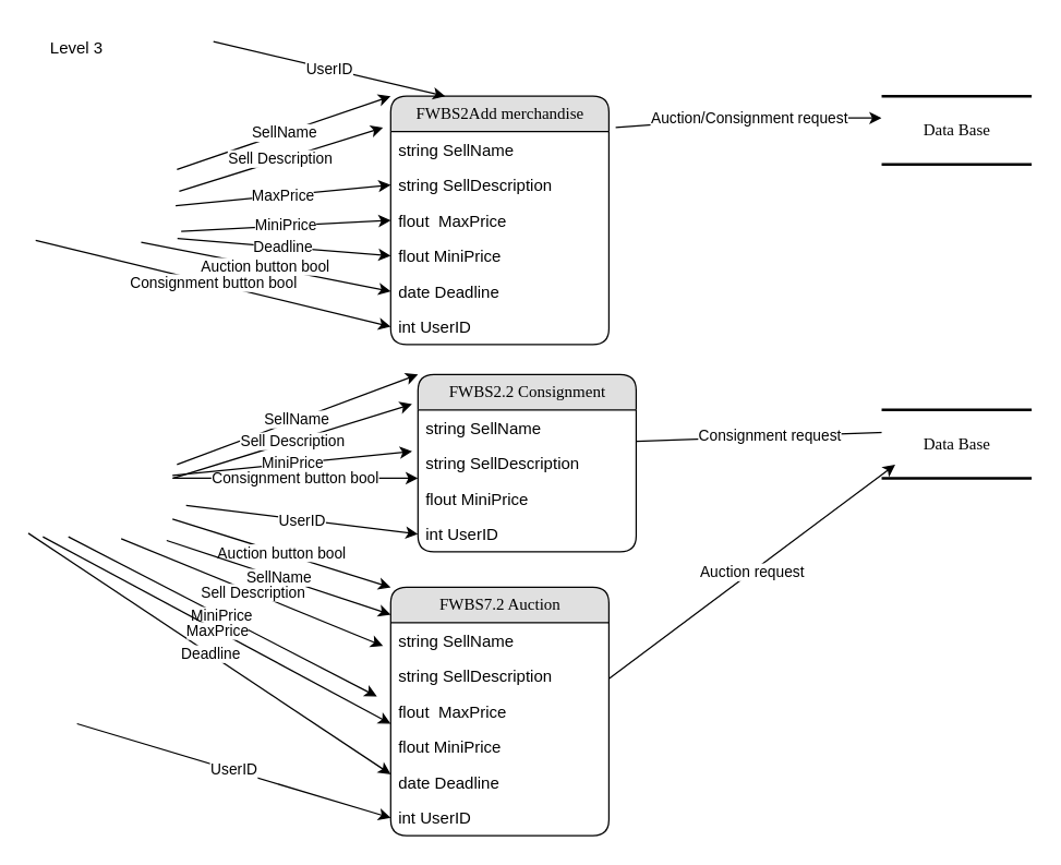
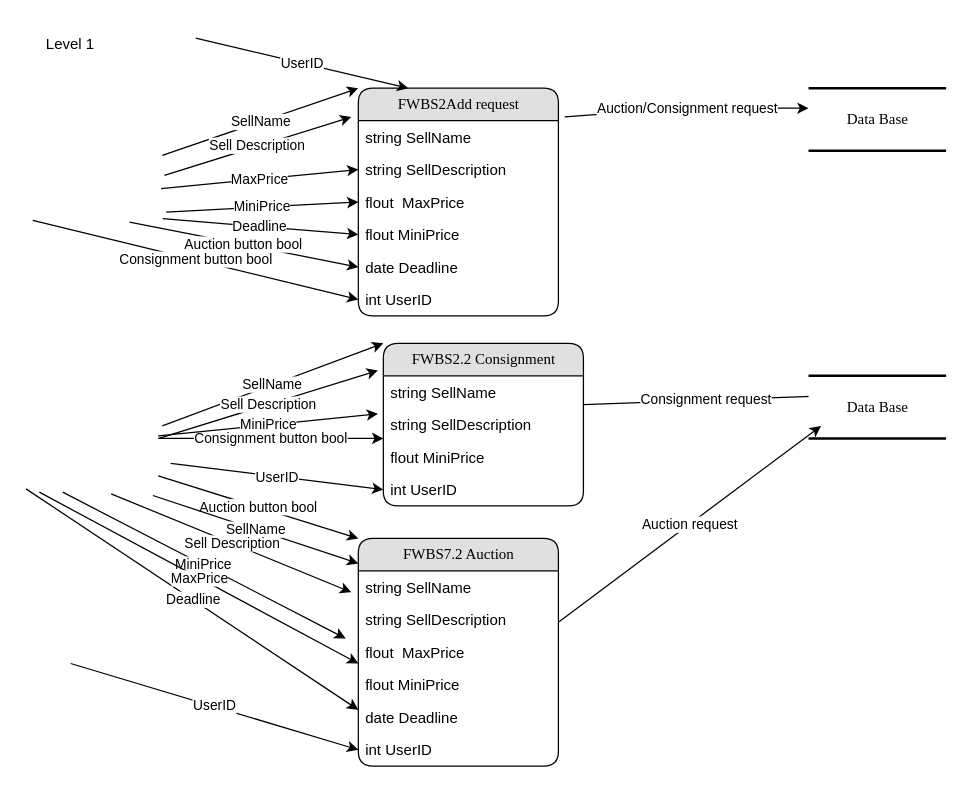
  <mxCell id="0" />
  <mxCell id="1" parent="0" />
- <mxCell id="2" value="FWBS2Add merchandise" style="swimlane;html=1;fontStyle=0;childLayout=stackLayout;horizontal=1;startSize=26;fillColor=#e0e0e0;horizontalStack=0;resizeParent=1;resizeLast=0;collapsible=1;marginBottom=0;swimlaneFillColor=#ffffff;align=center;rounded=1;shadow=0;comic=0;labelBackgroundColor=none;strokeWidth=1;fontFamily=Verdana;fontSize=12" parent="1" vertex="1"><mxGeometry x="286" y="70" width="160" height="182" as="geometry" /></mxCell>
+ <mxCell id="2" value="FWBS2Add request" style="swimlane;html=1;fontStyle=0;childLayout=stackLayout;horizontal=1;startSize=26;fillColor=#e0e0e0;horizontalStack=0;resizeParent=1;resizeLast=0;collapsible=1;marginBottom=0;swimlaneFillColor=#ffffff;align=center;rounded=1;shadow=0;comic=0;labelBackgroundColor=none;strokeWidth=1;fontFamily=Verdana;fontSize=12" parent="1" vertex="1"><mxGeometry x="286" y="70" width="160" height="182" as="geometry" /></mxCell>
  <mxCell id="3" value="string SellName" style="text;html=1;strokeColor=none;fillColor=none;spacingLeft=4;spacingRight=4;whiteSpace=wrap;overflow=hidden;rotatable=0;points=[[0,0.5],[1,0.5]];portConstraint=eastwest;" parent="2" vertex="1"><mxGeometry y="26" width="160" height="26" as="geometry" /></mxCell>
  <mxCell id="4" value="string SellDescription" style="text;html=1;strokeColor=none;fillColor=none;spacingLeft=4;spacingRight=4;whiteSpace=wrap;overflow=hidden;rotatable=0;points=[[0,0.5],[1,0.5]];portConstraint=eastwest;" parent="2" vertex="1"><mxGeometry y="52" width="160" height="26" as="geometry" /></mxCell>
  <mxCell id="5" value="flout&amp;nbsp; MaxPrice" style="text;html=1;strokeColor=none;fillColor=none;spacingLeft=4;spacingRight=4;whiteSpace=wrap;overflow=hidden;rotatable=0;points=[[0,0.5],[1,0.5]];portConstraint=eastwest;" parent="2" vertex="1"><mxGeometry y="78" width="160" height="26" as="geometry" /></mxCell>
  <mxCell id="6" value="flout MiniPrice" style="text;html=1;strokeColor=none;fillColor=none;spacingLeft=4;spacingRight=4;whiteSpace=wrap;overflow=hidden;rotatable=0;points=[[0,0.5],[1,0.5]];portConstraint=eastwest;" parent="2" vertex="1"><mxGeometry y="104" width="160" height="26" as="geometry" /></mxCell>
  <mxCell id="7" value="date Deadline" style="text;html=1;strokeColor=none;fillColor=none;spacingLeft=4;spacingRight=4;whiteSpace=wrap;overflow=hidden;rotatable=0;points=[[0,0.5],[1,0.5]];portConstraint=eastwest;" parent="2" vertex="1"><mxGeometry y="130" width="160" height="26" as="geometry" /></mxCell>
  <mxCell id="8" value="int UserID" style="text;html=1;strokeColor=none;fillColor=none;spacingLeft=4;spacingRight=4;whiteSpace=wrap;overflow=hidden;rotatable=0;points=[[0,0.5],[1,0.5]];portConstraint=eastwest;" parent="2" vertex="1"><mxGeometry y="156" width="160" height="26" as="geometry" /></mxCell>
- <mxCell id="9" value="Level 3" style="text;html=1;strokeColor=none;fillColor=none;align=center;verticalAlign=middle;whiteSpace=wrap;rounded=0;" parent="1" vertex="1"><mxGeometry x="26" y="20" width="60" height="30" as="geometry" /></mxCell>
+ <mxCell id="9" value="Level 1" style="text;html=1;strokeColor=none;fillColor=none;align=center;verticalAlign=middle;whiteSpace=wrap;rounded=0;" parent="1" vertex="1"><mxGeometry x="26" y="20" width="60" height="30" as="geometry" /></mxCell>
  <mxCell id="10" value="SellName" style="endArrow=classic;html=1;rounded=0;entryX=0;entryY=0;entryDx=0;entryDy=0;exitX=1.03;exitY=0.073;exitDx=0;exitDy=0;exitPerimeter=0;" parent="1" target="2" edge="1"><mxGeometry width="50" height="50" relative="1" as="geometry"><mxPoint x="129.3" y="123.65" as="sourcePoint" /><mxPoint x="246" y="350" as="targetPoint" /></mxGeometry></mxCell>
  <mxCell id="11" value="Sell Description" style="endArrow=classic;html=1;rounded=0;entryX=-0.035;entryY=-0.115;entryDx=0;entryDy=0;entryPerimeter=0;exitX=1.045;exitY=0.393;exitDx=0;exitDy=0;exitPerimeter=0;" parent="1" target="3" edge="1"><mxGeometry width="50" height="50" relative="1" as="geometry"><mxPoint x="130.95" y="139.65" as="sourcePoint" /><mxPoint x="246" y="350" as="targetPoint" /></mxGeometry></mxCell>
  <mxCell id="12" value="MaxPrice" style="endArrow=classic;html=1;rounded=0;exitX=1.021;exitY=0.607;exitDx=0;exitDy=0;exitPerimeter=0;entryX=0;entryY=0.5;entryDx=0;entryDy=0;" parent="1" target="4" edge="1"><mxGeometry width="50" height="50" relative="1" as="geometry"><mxPoint x="128.31" y="150.35" as="sourcePoint" /><mxPoint x="246" y="350" as="targetPoint" /></mxGeometry></mxCell>
  <mxCell id="13" value="MiniPrice" style="endArrow=classic;html=1;rounded=0;entryX=0;entryY=0.5;entryDx=0;entryDy=0;exitX=1.058;exitY=0.98;exitDx=0;exitDy=0;exitPerimeter=0;" parent="1" target="5" edge="1"><mxGeometry width="50" height="50" relative="1" as="geometry"><mxPoint x="132.38" y="169" as="sourcePoint" /><mxPoint x="246" y="350" as="targetPoint" /></mxGeometry></mxCell>
  <mxCell id="14" value="Auction/Consignment request" style="endArrow=classic;html=1;rounded=0;exitX=1.031;exitY=0.126;exitDx=0;exitDy=0;exitPerimeter=0;" parent="1" source="2" edge="1"><mxGeometry width="50" height="50" relative="1" as="geometry"><mxPoint x="196" y="400" as="sourcePoint" /><mxPoint x="646" y="86" as="targetPoint" /><Array as="points"><mxPoint x="546" y="86" /></Array></mxGeometry></mxCell>
  <mxCell id="15" value="Deadline" style="endArrow=classic;html=1;rounded=0;exitX=1.033;exitY=1.087;exitDx=0;exitDy=0;exitPerimeter=0;entryX=0;entryY=0.5;entryDx=0;entryDy=0;" parent="1" target="6" edge="1"><mxGeometry width="50" height="50" relative="1" as="geometry"><mxPoint x="129.63" y="174.35" as="sourcePoint" /><mxPoint x="246" y="350" as="targetPoint" /></mxGeometry></mxCell>
  <mxCell id="16" value="Data Base" style="html=1;rounded=0;shadow=0;comic=0;labelBackgroundColor=none;strokeWidth=2;fontFamily=Verdana;fontSize=12;align=center;shape=mxgraph.ios7ui.horLines;" parent="1" vertex="1"><mxGeometry x="646" y="70" width="110" height="50" as="geometry" /></mxCell>
  <mxCell id="17" value="Auction button bool" style="endArrow=classic;html=1;rounded=0;entryX=0;entryY=0.5;entryDx=0;entryDy=0;exitX=0.791;exitY=1.14;exitDx=0;exitDy=0;exitPerimeter=0;" parent="1" target="7" edge="1"><mxGeometry width="50" height="50" relative="1" as="geometry"><mxPoint x="103.01" y="177" as="sourcePoint" /><mxPoint x="246" y="350" as="targetPoint" /></mxGeometry></mxCell>
  <mxCell id="18" value="UserID" style="endArrow=classic;html=1;rounded=0;entryX=0.25;entryY=0;entryDx=0;entryDy=0;" parent="1" target="2" edge="1"><mxGeometry width="50" height="50" relative="1" as="geometry"><mxPoint x="156" y="30" as="sourcePoint" /><mxPoint x="246" y="190" as="targetPoint" /></mxGeometry></mxCell>
  <mxCell id="19" value="Consignment button bool" style="endArrow=classic;html=1;rounded=0;exitX=0.088;exitY=1.113;exitDx=0;exitDy=0;exitPerimeter=0;entryX=0;entryY=0.5;entryDx=0;entryDy=0;" parent="1" target="8" edge="1"><mxGeometry width="50" height="50" relative="1" as="geometry"><mxPoint x="25.68" y="175.65" as="sourcePoint" /><mxPoint x="246" y="190" as="targetPoint" /></mxGeometry></mxCell>
  <mxCell id="20" value="Auction button bool" style="endArrow=classic;html=1;rounded=0;exitX=0.791;exitY=1.14;exitDx=0;exitDy=0;exitPerimeter=0;entryX=0;entryY=0;entryDx=0;entryDy=0;" parent="1" target="29" edge="1"><mxGeometry width="50" height="50" relative="1" as="geometry"><mxPoint x="126" y="380" as="sourcePoint" /><mxPoint x="286" y="490" as="targetPoint" /></mxGeometry></mxCell>
  <mxCell id="21" value="Consignment button bool" style="endArrow=classic;html=1;rounded=0;exitX=0.088;exitY=1.113;exitDx=0;exitDy=0;exitPerimeter=0;" parent="1" edge="1"><mxGeometry width="50" height="50" relative="1" as="geometry"><mxPoint x="126" y="350" as="sourcePoint" /><mxPoint x="306" y="350" as="targetPoint" /></mxGeometry></mxCell>
  <mxCell id="22" value="FWBS2.2 Consignment" style="swimlane;html=1;fontStyle=0;childLayout=stackLayout;horizontal=1;startSize=26;fillColor=#e0e0e0;horizontalStack=0;resizeParent=1;resizeLast=0;collapsible=1;marginBottom=0;swimlaneFillColor=#ffffff;align=center;rounded=1;shadow=0;comic=0;labelBackgroundColor=none;strokeWidth=1;fontFamily=Verdana;fontSize=12" parent="1" vertex="1"><mxGeometry x="306" y="274" width="160" height="130" as="geometry" /></mxCell>
  <mxCell id="23" value="string SellName" style="text;html=1;strokeColor=none;fillColor=none;spacingLeft=4;spacingRight=4;whiteSpace=wrap;overflow=hidden;rotatable=0;points=[[0,0.5],[1,0.5]];portConstraint=eastwest;" parent="22" vertex="1"><mxGeometry y="26" width="160" height="26" as="geometry" /></mxCell>
  <mxCell id="24" value="string SellDescription" style="text;html=1;strokeColor=none;fillColor=none;spacingLeft=4;spacingRight=4;whiteSpace=wrap;overflow=hidden;rotatable=0;points=[[0,0.5],[1,0.5]];portConstraint=eastwest;" parent="22" vertex="1"><mxGeometry y="52" width="160" height="26" as="geometry" /></mxCell>
  <mxCell id="25" value="flout MiniPrice" style="text;html=1;strokeColor=none;fillColor=none;spacingLeft=4;spacingRight=4;whiteSpace=wrap;overflow=hidden;rotatable=0;points=[[0,0.5],[1,0.5]];portConstraint=eastwest;" parent="22" vertex="1"><mxGeometry y="78" width="160" height="26" as="geometry" /></mxCell>
  <mxCell id="26" value="int UserID" style="text;html=1;strokeColor=none;fillColor=none;spacingLeft=4;spacingRight=4;whiteSpace=wrap;overflow=hidden;rotatable=0;points=[[0,0.5],[1,0.5]];portConstraint=eastwest;" parent="22" vertex="1"><mxGeometry y="104" width="160" height="26" as="geometry" /></mxCell>
  <mxCell id="27" value="Consignment request" style="endArrow=classic;html=1;rounded=0;exitX=1.031;exitY=0.126;exitDx=0;exitDy=0;exitPerimeter=0;" parent="1" edge="1"><mxGeometry width="50" height="50" relative="1" as="geometry"><mxPoint x="466" y="322.932" as="sourcePoint" /><mxPoint x="661.04" y="316" as="targetPoint" /><Array as="points" /></mxGeometry></mxCell>
  <mxCell id="28" value="Data Base" style="html=1;rounded=0;shadow=0;comic=0;labelBackgroundColor=none;strokeWidth=2;fontFamily=Verdana;fontSize=12;align=center;shape=mxgraph.ios7ui.horLines;" parent="1" vertex="1"><mxGeometry x="646" y="300" width="110" height="50" as="geometry" /></mxCell>
  <mxCell id="29" value="FWBS7.2 Auction" style="swimlane;html=1;fontStyle=0;childLayout=stackLayout;horizontal=1;startSize=26;fillColor=#e0e0e0;horizontalStack=0;resizeParent=1;resizeLast=0;collapsible=1;marginBottom=0;swimlaneFillColor=#ffffff;align=center;rounded=1;shadow=0;comic=0;labelBackgroundColor=none;strokeWidth=1;fontFamily=Verdana;fontSize=12" parent="1" vertex="1"><mxGeometry x="286" y="430" width="160" height="182" as="geometry" /></mxCell>
  <mxCell id="30" value="string SellName" style="text;html=1;strokeColor=none;fillColor=none;spacingLeft=4;spacingRight=4;whiteSpace=wrap;overflow=hidden;rotatable=0;points=[[0,0.5],[1,0.5]];portConstraint=eastwest;" parent="29" vertex="1"><mxGeometry y="26" width="160" height="26" as="geometry" /></mxCell>
  <mxCell id="31" value="string SellDescription" style="text;html=1;strokeColor=none;fillColor=none;spacingLeft=4;spacingRight=4;whiteSpace=wrap;overflow=hidden;rotatable=0;points=[[0,0.5],[1,0.5]];portConstraint=eastwest;" parent="29" vertex="1"><mxGeometry y="52" width="160" height="26" as="geometry" /></mxCell>
  <mxCell id="32" value="flout&amp;nbsp; MaxPrice" style="text;html=1;strokeColor=none;fillColor=none;spacingLeft=4;spacingRight=4;whiteSpace=wrap;overflow=hidden;rotatable=0;points=[[0,0.5],[1,0.5]];portConstraint=eastwest;" parent="29" vertex="1"><mxGeometry y="78" width="160" height="26" as="geometry" /></mxCell>
  <mxCell id="33" value="flout MiniPrice" style="text;html=1;strokeColor=none;fillColor=none;spacingLeft=4;spacingRight=4;whiteSpace=wrap;overflow=hidden;rotatable=0;points=[[0,0.5],[1,0.5]];portConstraint=eastwest;" parent="29" vertex="1"><mxGeometry y="104" width="160" height="26" as="geometry" /></mxCell>
  <mxCell id="34" value="date Deadline" style="text;html=1;strokeColor=none;fillColor=none;spacingLeft=4;spacingRight=4;whiteSpace=wrap;overflow=hidden;rotatable=0;points=[[0,0.5],[1,0.5]];portConstraint=eastwest;" parent="29" vertex="1"><mxGeometry y="130" width="160" height="26" as="geometry" /></mxCell>
  <mxCell id="35" value="int UserID" style="text;html=1;strokeColor=none;fillColor=none;spacingLeft=4;spacingRight=4;whiteSpace=wrap;overflow=hidden;rotatable=0;points=[[0,0.5],[1,0.5]];portConstraint=eastwest;" parent="29" vertex="1"><mxGeometry y="156" width="160" height="26" as="geometry" /></mxCell>
  <mxCell id="36" value="Auction request" style="endArrow=classic;html=1;rounded=0;exitX=1.031;exitY=0.126;exitDx=0;exitDy=0;exitPerimeter=0;" parent="1" edge="1"><mxGeometry width="50" height="50" relative="1" as="geometry"><mxPoint x="446" y="496.932" as="sourcePoint" /><mxPoint x="656" y="340" as="targetPoint" /><Array as="points" /></mxGeometry></mxCell>
  <mxCell id="37" value="SellName" style="endArrow=classic;html=1;rounded=0;entryX=0;entryY=0;entryDx=0;entryDy=0;exitX=1.03;exitY=0.073;exitDx=0;exitDy=0;exitPerimeter=0;" parent="1" target="22" edge="1"><mxGeometry width="50" height="50" relative="1" as="geometry"><mxPoint x="129.3" y="340" as="sourcePoint" /><mxPoint x="286" y="286.35" as="targetPoint" /></mxGeometry></mxCell>
  <mxCell id="38" value="Sell Description" style="endArrow=classic;html=1;rounded=0;entryX=-0.027;entryY=-0.167;entryDx=0;entryDy=0;entryPerimeter=0;exitX=1.045;exitY=0.393;exitDx=0;exitDy=0;exitPerimeter=0;" parent="1" target="23" edge="1"><mxGeometry width="50" height="50" relative="1" as="geometry"><mxPoint x="126.55" y="350" as="sourcePoint" /><mxPoint x="276" y="303.36" as="targetPoint" /></mxGeometry></mxCell>
  <mxCell id="39" value="MiniPrice" style="endArrow=classic;html=1;rounded=0;entryX=-0.027;entryY=1.167;entryDx=0;entryDy=0;exitX=1.058;exitY=0.98;exitDx=0;exitDy=0;exitPerimeter=0;entryPerimeter=0;" parent="1" target="23" edge="1"><mxGeometry width="50" height="50" relative="1" as="geometry"><mxPoint x="126" y="348" as="sourcePoint" /><mxPoint x="279.62" y="340" as="targetPoint" /></mxGeometry></mxCell>
  <mxCell id="40" value="SellName" style="endArrow=classic;html=1;rounded=0;entryX=0;entryY=0;entryDx=0;entryDy=0;exitX=0.961;exitY=1.113;exitDx=0;exitDy=0;exitPerimeter=0;" parent="1" edge="1"><mxGeometry width="50" height="50" relative="1" as="geometry"><mxPoint x="121.71" y="395.65" as="sourcePoint" /><mxPoint x="286" y="450" as="targetPoint" /></mxGeometry></mxCell>
  <mxCell id="41" value="Sell Description" style="endArrow=classic;html=1;rounded=0;entryX=-0.035;entryY=-0.115;entryDx=0;entryDy=0;entryPerimeter=0;exitX=0.658;exitY=1.087;exitDx=0;exitDy=0;exitPerimeter=0;" parent="1" edge="1"><mxGeometry width="50" height="50" relative="1" as="geometry"><mxPoint x="88.38" y="394.35" as="sourcePoint" /><mxPoint x="280.4" y="473.01" as="targetPoint" /></mxGeometry></mxCell>
  <mxCell id="42" value="MiniPrice" style="endArrow=classic;html=1;rounded=0;entryX=-0.063;entryY=0.077;entryDx=0;entryDy=0;exitX=0.306;exitY=1.06;exitDx=0;exitDy=0;exitPerimeter=0;entryPerimeter=0;" parent="1" target="32" edge="1"><mxGeometry width="50" height="50" relative="1" as="geometry"><mxPoint x="49.66" y="393" as="sourcePoint" /><mxPoint x="286" y="541" as="targetPoint" /></mxGeometry></mxCell>
  <mxCell id="43" value="Deadline" style="endArrow=classic;html=1;rounded=0;exitX=0.039;exitY=1.007;exitDx=0;exitDy=0;exitPerimeter=0;entryX=0;entryY=0.5;entryDx=0;entryDy=0;" parent="1" edge="1"><mxGeometry width="50" height="50" relative="1" as="geometry"><mxPoint x="20.29" y="390.35" as="sourcePoint" /><mxPoint x="286" y="567" as="targetPoint" /></mxGeometry></mxCell>
  <mxCell id="44" value="MaxPrice" style="endArrow=classic;html=1;rounded=0;exitX=0.136;exitY=1.06;exitDx=0;exitDy=0;exitPerimeter=0;entryX=0;entryY=0.5;entryDx=0;entryDy=0;" parent="1" edge="1"><mxGeometry width="50" height="50" relative="1" as="geometry"><mxPoint x="30.96" y="393" as="sourcePoint" /><mxPoint x="286" y="530" as="targetPoint" /></mxGeometry></mxCell>
  <mxCell id="45" value="UserID" style="endArrow=classic;html=1;rounded=0;entryX=0;entryY=0.5;entryDx=0;entryDy=0;" parent="1" target="26" edge="1"><mxGeometry width="50" height="50" relative="1" as="geometry"><mxPoint x="136" y="370" as="sourcePoint" /><mxPoint x="456" y="260" as="targetPoint" /></mxGeometry></mxCell>
  <mxCell id="46" value="UserID" style="endArrow=classic;html=1;rounded=0;entryX=0;entryY=0.5;entryDx=0;entryDy=0;" parent="1" target="35" edge="1"><mxGeometry width="50" height="50" relative="1" as="geometry"><mxPoint x="56" y="530" as="sourcePoint" /><mxPoint x="456" y="260" as="targetPoint" /></mxGeometry></mxCell>
